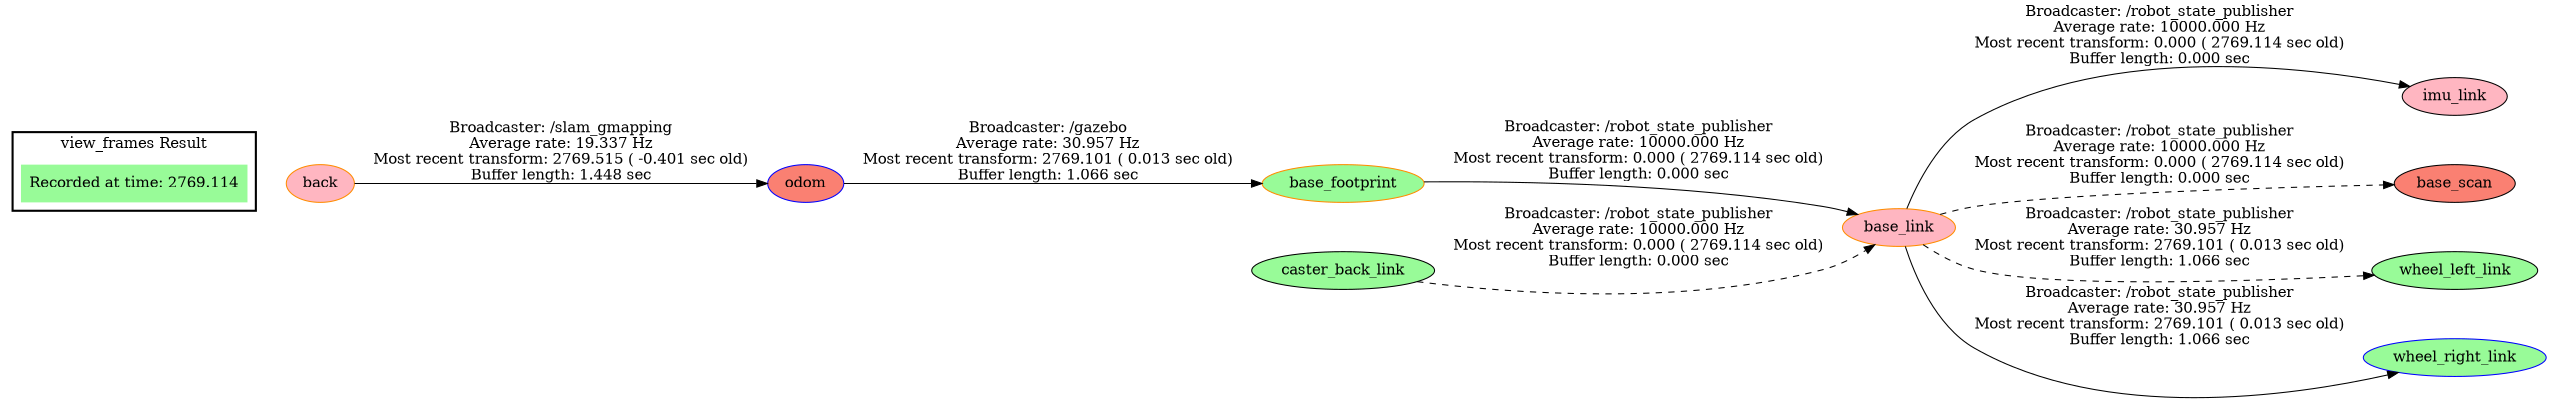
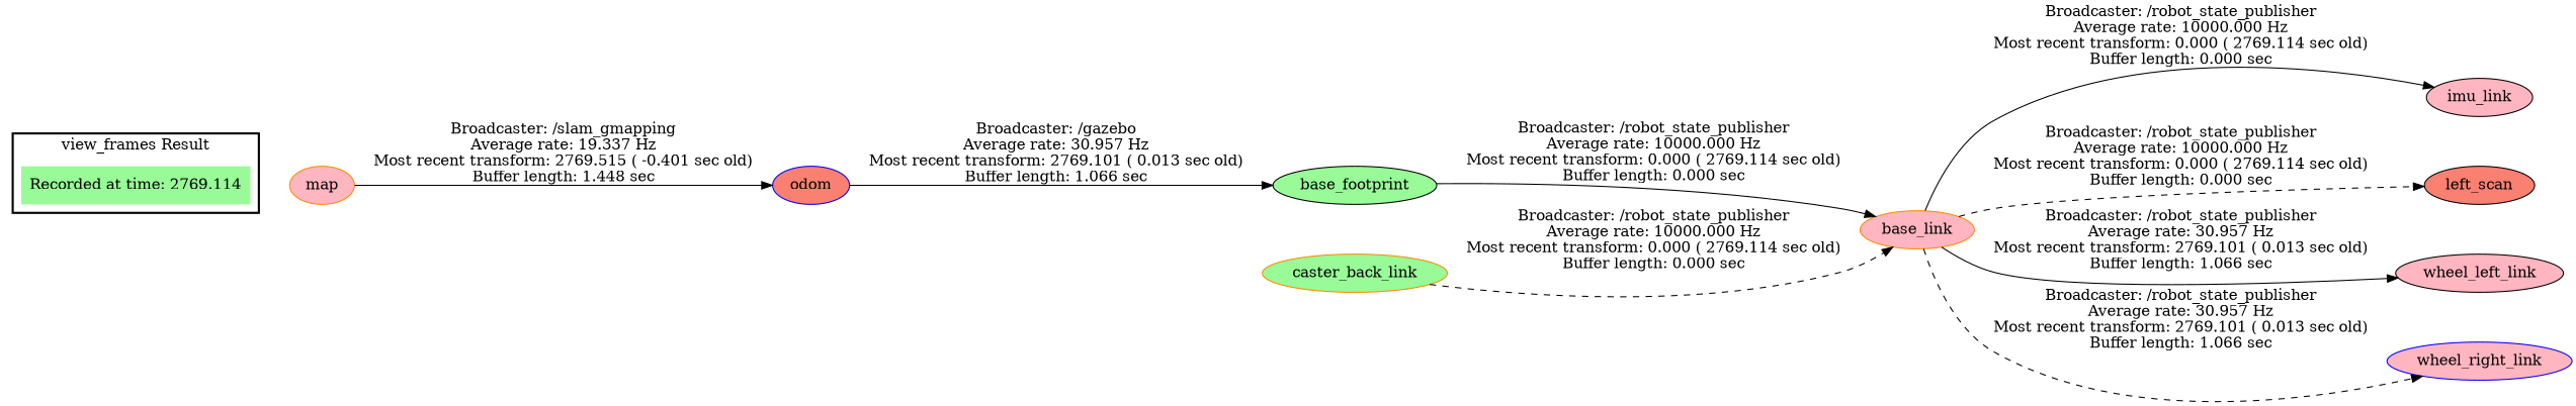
  digraph {
    rankdir=LR
    node [color=black fillcolor=lightpink style=filled]
    edge [style=solid]
    "Recorded at time: 2769.114" [fillcolor=palegreen shape=plaintext]
-   map [color=darkorange label=back]
-   base_footprint [color=darkorange fillcolor=palegreen]
+   map [color=darkorange]
+   base_footprint [fillcolor=palegreen]
    base_link [color=darkorange]
    imu_link
-   base_scan [fillcolor=salmon]
-   wheel_left_link [fillcolor=palegreen]
-   wheel_right_link [color=blue fillcolor=palegreen]
-   caster_back_link [fillcolor=palegreen]
+   base_scan [fillcolor=salmon label=left_scan]
+   wheel_left_link
+   wheel_right_link [color=blue]
+   caster_back_link [color=darkorange fillcolor=palegreen]
    odom [color=blue fillcolor=salmon]
    subgraph cluster_1 {
      color=black
      label="view_frames Result"
      style=bold
      "Recorded at time: 2769.114"
    }
    "Recorded at time: 2769.114" -> map [style=invis]
    map -> odom [label="Broadcaster: /slam_gmapping\nAverage rate: 19.337 Hz\nMost recent transform: 2769.515 ( -0.401 sec old)\nBuffer length: 1.448 sec\n"]
    base_footprint -> base_link [label="Broadcaster: /robot_state_publisher\nAverage rate: 10000.000 Hz\nMost recent transform: 0.000 ( 2769.114 sec old)\nBuffer length: 0.000 sec\n"]
    base_link -> imu_link [label="Broadcaster: /robot_state_publisher\nAverage rate: 10000.000 Hz\nMost recent transform: 0.000 ( 2769.114 sec old)\nBuffer length: 0.000 sec\n"]
    base_link -> base_scan [label="Broadcaster: /robot_state_publisher\nAverage rate: 10000.000 Hz\nMost recent transform: 0.000 ( 2769.114 sec old)\nBuffer length: 0.000 sec\n" style=dashed]
-   base_link -> wheel_left_link [label="Broadcaster: /robot_state_publisher\nAverage rate: 30.957 Hz\nMost recent transform: 2769.101 ( 0.013 sec old)\nBuffer length: 1.066 sec\n" style=dashed]
-   base_link -> wheel_right_link [label="Broadcaster: /robot_state_publisher\nAverage rate: 30.957 Hz\nMost recent transform: 2769.101 ( 0.013 sec old)\nBuffer length: 1.066 sec\n"]
+   base_link -> wheel_left_link [label="Broadcaster: /robot_state_publisher\nAverage rate: 30.957 Hz\nMost recent transform: 2769.101 ( 0.013 sec old)\nBuffer length: 1.066 sec\n"]
+   base_link -> wheel_right_link [label="Broadcaster: /robot_state_publisher\nAverage rate: 30.957 Hz\nMost recent transform: 2769.101 ( 0.013 sec old)\nBuffer length: 1.066 sec\n" style=dashed]
    caster_back_link -> base_link [label="Broadcaster: /robot_state_publisher\nAverage rate: 10000.000 Hz\nMost recent transform: 0.000 ( 2769.114 sec old)\nBuffer length: 0.000 sec\n" style=dashed]
    odom -> base_footprint [label="Broadcaster: /gazebo\nAverage rate: 30.957 Hz\nMost recent transform: 2769.101 ( 0.013 sec old)\nBuffer length: 1.066 sec\n"]
  }
